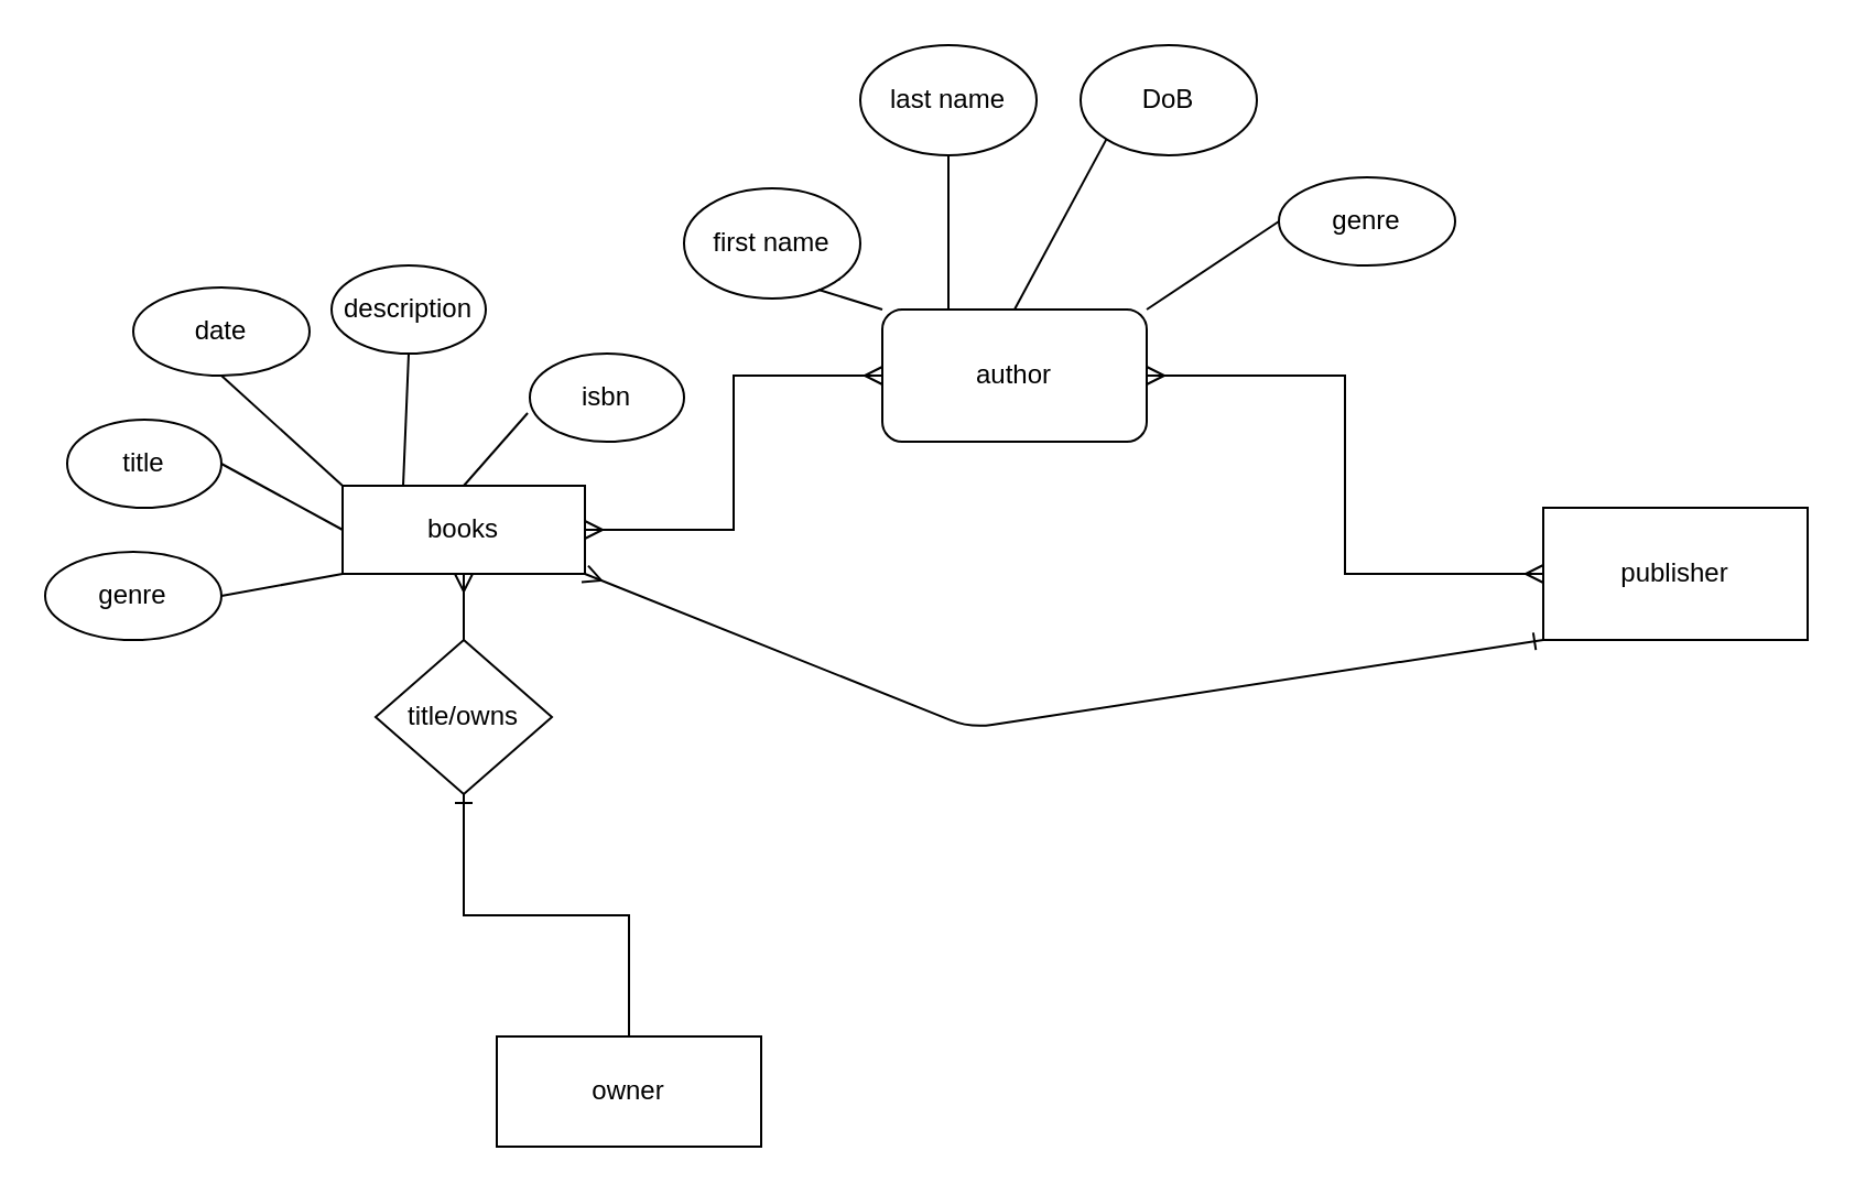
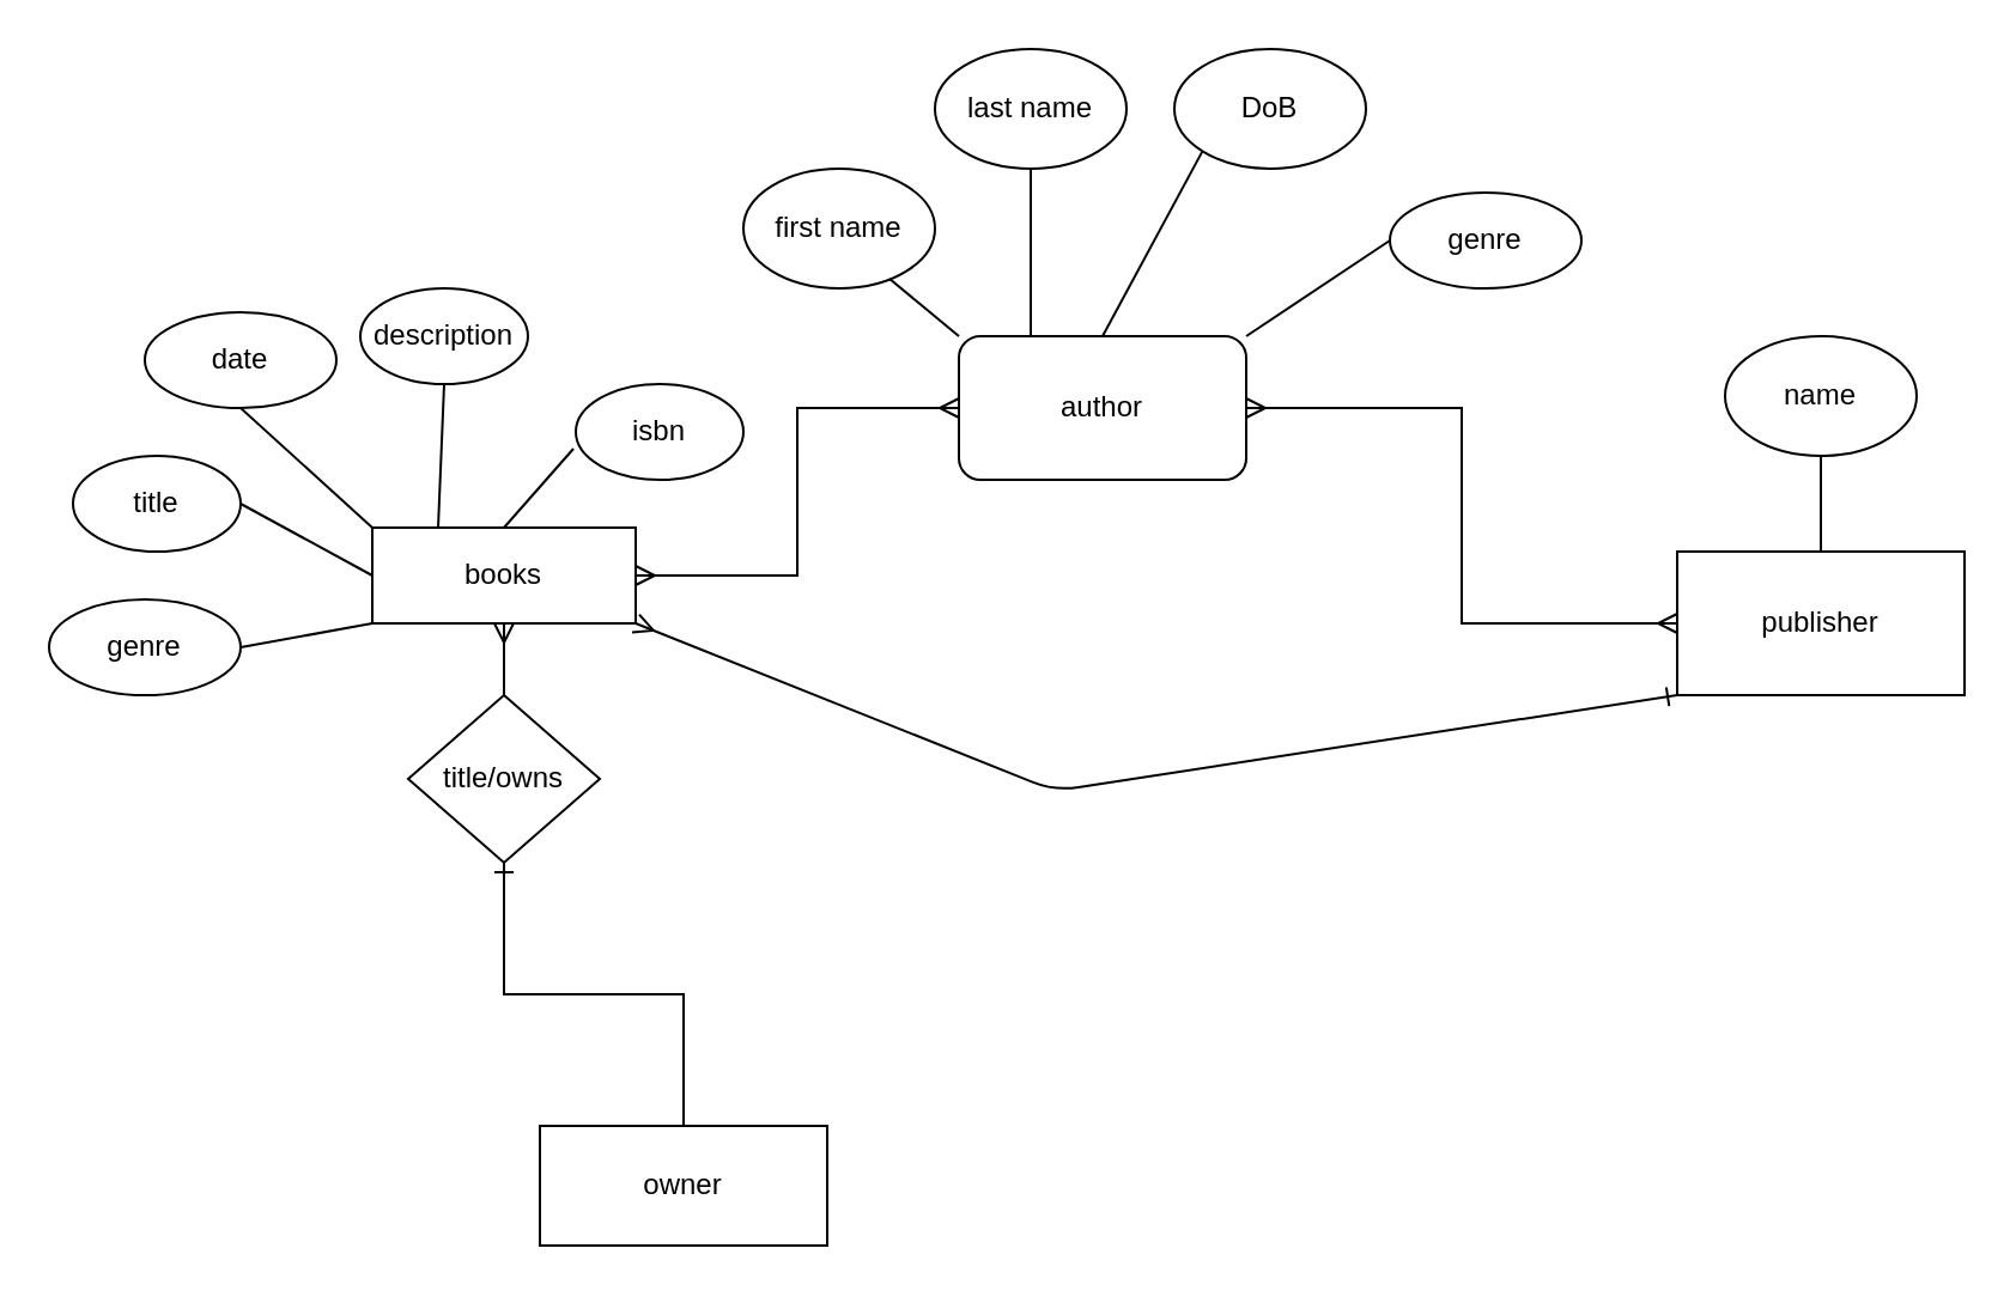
  <mxCell id="0" />
  <mxCell id="1" parent="0" />
  <mxCell id="2" style="edgeStyle=orthogonalEdgeStyle;rounded=0;orthogonalLoop=1;jettySize=auto;html=1;entryX=0.5;entryY=1;entryDx=0;entryDy=0;endArrow=ERone;endFill=0;" edge="1" parent="1" source="3" target="9"><mxGeometry relative="1" as="geometry" /></mxCell>
  <mxCell id="3" value="owner" style="rounded=0;whiteSpace=wrap;html=1;" vertex="1" parent="1"><mxGeometry x="225" y="470" width="120" height="50" as="geometry" /></mxCell>
  <mxCell id="4" style="edgeStyle=orthogonalEdgeStyle;rounded=0;orthogonalLoop=1;jettySize=auto;html=1;entryX=0;entryY=0.5;entryDx=0;entryDy=0;endArrow=ERmany;endFill=0;startArrow=ERmany;startFill=0;" edge="1" parent="1" source="5" target="6"><mxGeometry relative="1" as="geometry" /></mxCell>
  <mxCell id="5" value="books" style="rounded=0;whiteSpace=wrap;html=1;" vertex="1" parent="1"><mxGeometry x="155" y="220" width="110" height="40" as="geometry" /></mxCell>
  <mxCell id="6" value="author" style="whiteSpace=wrap;html=1;rounded=1;" vertex="1" parent="1"><mxGeometry x="400" y="140" width="120" height="60" as="geometry" /></mxCell>
  <mxCell id="7" value="publisher" style="rounded=0;whiteSpace=wrap;html=1;" vertex="1" parent="1"><mxGeometry x="700" y="230" width="120" height="60" as="geometry" /></mxCell>
  <mxCell id="8" style="edgeStyle=orthogonalEdgeStyle;rounded=0;orthogonalLoop=1;jettySize=auto;html=1;entryX=0.5;entryY=1;entryDx=0;entryDy=0;endArrow=ERmany;endFill=0;" edge="1" parent="1" source="9" target="5"><mxGeometry relative="1" as="geometry" /></mxCell>
  <mxCell id="9" value="title/owns" style="rhombus;whiteSpace=wrap;html=1;" vertex="1" parent="1"><mxGeometry x="170" y="290" width="80" height="70" as="geometry" /></mxCell>
  <mxCell id="10" style="edgeStyle=orthogonalEdgeStyle;rounded=0;orthogonalLoop=1;jettySize=auto;html=1;entryX=0;entryY=0.5;entryDx=0;entryDy=0;endArrow=ERmany;endFill=0;startArrow=ERmany;startFill=0;exitX=1;exitY=0.5;exitDx=0;exitDy=0;" edge="1" parent="1" source="6" target="7"><mxGeometry relative="1" as="geometry"><mxPoint x="560" y="180" as="sourcePoint" /><mxPoint x="690" y="180" as="targetPoint" /></mxGeometry></mxCell>
  <mxCell id="11" value="" style="endArrow=ERone;html=1;exitX=1;exitY=1;exitDx=0;exitDy=0;entryX=0;entryY=1;entryDx=0;entryDy=0;startArrow=ERmany;startFill=0;endFill=0;" edge="1" parent="1" source="5" target="7"><mxGeometry width="50" height="50" relative="1" as="geometry"><mxPoint x="480" y="390" as="sourcePoint" /><mxPoint x="530" y="340" as="targetPoint" /><Array as="points"><mxPoint x="440" y="330" /></Array></mxGeometry></mxCell>
  <mxCell id="12" value="genre" style="ellipse;whiteSpace=wrap;html=1;" vertex="1" parent="1"><mxGeometry x="20" y="250" width="80" height="40" as="geometry" /></mxCell>
  <mxCell id="13" value="title" style="ellipse;whiteSpace=wrap;html=1;" vertex="1" parent="1"><mxGeometry x="30" y="190" width="70" height="40" as="geometry" /></mxCell>
  <mxCell id="14" value="date" style="ellipse;whiteSpace=wrap;html=1;" vertex="1" parent="1"><mxGeometry x="60" y="130" width="80" height="40" as="geometry" /></mxCell>
  <mxCell id="15" value="description" style="ellipse;whiteSpace=wrap;html=1;" vertex="1" parent="1"><mxGeometry x="150" y="120" width="70" height="40" as="geometry" /></mxCell>
- <mxCell id="16" value="first name" style="ellipse;whiteSpace=wrap;html=1;" vertex="1" parent="1"><mxGeometry x="310" y="85" width="80" height="50" as="geometry" /></mxCell>
+ <mxCell id="16" value="first name" style="ellipse;whiteSpace=wrap;html=1;" vertex="1" parent="1"><mxGeometry x="310" y="70" width="80" height="50" as="geometry" /></mxCell>
  <mxCell id="17" value="isbn" style="ellipse;whiteSpace=wrap;html=1;" vertex="1" parent="1"><mxGeometry x="240" y="160" width="70" height="40" as="geometry" /></mxCell>
  <mxCell id="18" value="" style="endArrow=none;html=1;exitX=0;exitY=1;exitDx=0;exitDy=0;entryX=1;entryY=0.5;entryDx=0;entryDy=0;" edge="1" parent="1" source="5" target="12"><mxGeometry width="50" height="50" relative="1" as="geometry"><mxPoint x="480" y="240" as="sourcePoint" /><mxPoint x="530" y="190" as="targetPoint" /></mxGeometry></mxCell>
  <mxCell id="19" value="" style="endArrow=none;html=1;exitX=0;exitY=0.5;exitDx=0;exitDy=0;entryX=1;entryY=0.5;entryDx=0;entryDy=0;" edge="1" parent="1" source="5" target="13"><mxGeometry width="50" height="50" relative="1" as="geometry"><mxPoint x="480" y="240" as="sourcePoint" /><mxPoint x="530" y="190" as="targetPoint" /></mxGeometry></mxCell>
  <mxCell id="20" value="" style="endArrow=none;html=1;exitX=0;exitY=0;exitDx=0;exitDy=0;entryX=0.5;entryY=1;entryDx=0;entryDy=0;" edge="1" parent="1" source="5" target="14"><mxGeometry width="50" height="50" relative="1" as="geometry"><mxPoint x="480" y="240" as="sourcePoint" /><mxPoint x="530" y="190" as="targetPoint" /></mxGeometry></mxCell>
  <mxCell id="21" value="" style="endArrow=none;html=1;exitX=0.25;exitY=0;exitDx=0;exitDy=0;entryX=0.5;entryY=1;entryDx=0;entryDy=0;" edge="1" parent="1" source="5" target="15"><mxGeometry width="50" height="50" relative="1" as="geometry"><mxPoint x="480" y="240" as="sourcePoint" /><mxPoint x="530" y="190" as="targetPoint" /></mxGeometry></mxCell>
  <mxCell id="22" value="" style="endArrow=none;html=1;exitX=0.5;exitY=0;exitDx=0;exitDy=0;entryX=-0.014;entryY=0.675;entryDx=0;entryDy=0;entryPerimeter=0;" edge="1" parent="1" source="5" target="17"><mxGeometry width="50" height="50" relative="1" as="geometry"><mxPoint x="480" y="240" as="sourcePoint" /><mxPoint x="530" y="190" as="targetPoint" /></mxGeometry></mxCell>
  <mxCell id="23" value="last name" style="ellipse;whiteSpace=wrap;html=1;" vertex="1" parent="1"><mxGeometry x="390" y="20" width="80" height="50" as="geometry" /></mxCell>
  <mxCell id="24" value="DoB" style="ellipse;whiteSpace=wrap;html=1;" vertex="1" parent="1"><mxGeometry x="490" y="20" width="80" height="50" as="geometry" /></mxCell>
  <mxCell id="25" value="genre" style="ellipse;whiteSpace=wrap;html=1;" vertex="1" parent="1"><mxGeometry x="580" y="80" width="80" height="40" as="geometry" /></mxCell>
  <mxCell id="26" value="" style="endArrow=none;html=1;exitX=0;exitY=0;exitDx=0;exitDy=0;entryX=0.763;entryY=0.92;entryDx=0;entryDy=0;entryPerimeter=0;" edge="1" parent="1" source="6" target="16"><mxGeometry width="50" height="50" relative="1" as="geometry"><mxPoint x="480" y="240" as="sourcePoint" /><mxPoint x="530" y="190" as="targetPoint" /></mxGeometry></mxCell>
  <mxCell id="27" value="" style="endArrow=none;html=1;exitX=0.25;exitY=0;exitDx=0;exitDy=0;entryX=0.5;entryY=1;entryDx=0;entryDy=0;" edge="1" parent="1" source="6" target="23"><mxGeometry width="50" height="50" relative="1" as="geometry"><mxPoint x="470" y="240" as="sourcePoint" /><mxPoint x="520" y="190" as="targetPoint" /></mxGeometry></mxCell>
  <mxCell id="28" value="" style="endArrow=none;html=1;exitX=0.5;exitY=0;exitDx=0;exitDy=0;entryX=0;entryY=1;entryDx=0;entryDy=0;" edge="1" parent="1" source="6" target="24"><mxGeometry width="50" height="50" relative="1" as="geometry"><mxPoint x="470" y="240" as="sourcePoint" /><mxPoint x="520" y="190" as="targetPoint" /></mxGeometry></mxCell>
  <mxCell id="29" value="" style="endArrow=none;html=1;entryX=1;entryY=0;entryDx=0;entryDy=0;exitX=0;exitY=0.5;exitDx=0;exitDy=0;" edge="1" parent="1" source="25" target="6"><mxGeometry width="50" height="50" relative="1" as="geometry"><mxPoint x="470" y="240" as="sourcePoint" /><mxPoint x="520" y="190" as="targetPoint" /></mxGeometry></mxCell>
+ <mxCell id="30" value="name" style="ellipse;whiteSpace=wrap;html=1;" vertex="1" parent="1"><mxGeometry x="720" y="140" width="80" height="50" as="geometry" /></mxCell>
+ <mxCell id="31" value="" style="endArrow=none;html=1;entryX=0.5;entryY=0;entryDx=0;entryDy=0;exitX=0.5;exitY=1;exitDx=0;exitDy=0;" edge="1" parent="1" source="30" target="7"><mxGeometry width="50" height="50" relative="1" as="geometry"><mxPoint x="470" y="360" as="sourcePoint" /><mxPoint x="520" y="310" as="targetPoint" /></mxGeometry></mxCell>
